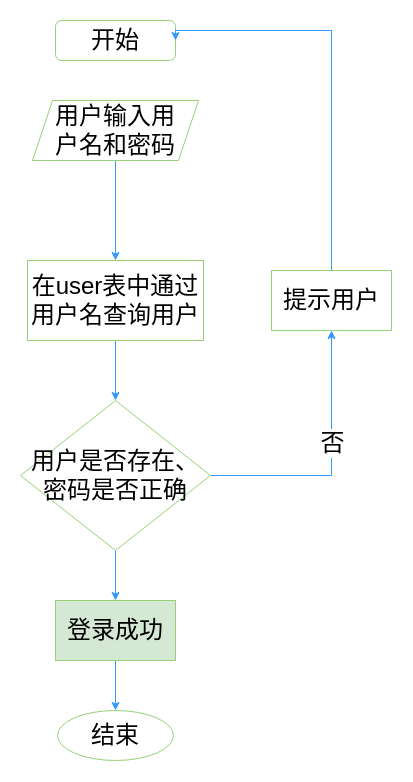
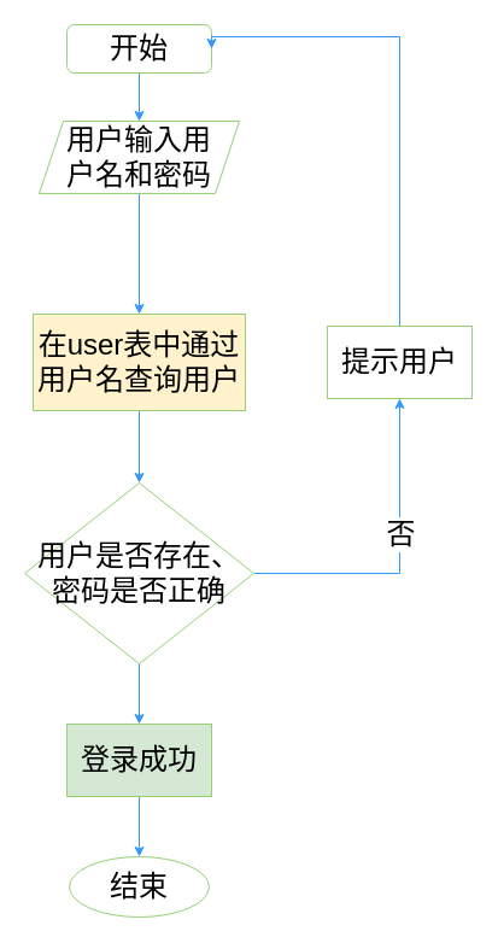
  <mxCell id="0" />
  <mxCell id="1" parent="0" />
+ <mxCell id="2" style="edgeStyle=orthogonalEdgeStyle;rounded=0;orthogonalLoop=1;jettySize=auto;html=1;fontSize=24;strokeColor=#3399FF;" edge="1" parent="1" source="3" target="5"><mxGeometry relative="1" as="geometry"><mxPoint x="115" y="110" as="targetPoint" /></mxGeometry></mxCell>
  <mxCell id="3" value="&lt;font style=&quot;font-size: 24px;&quot;&gt;开始&lt;/font&gt;" style="rounded=1;whiteSpace=wrap;html=1;strokeColor=#97D077;" vertex="1" parent="1"><mxGeometry x="55" y="20" width="120" height="40" as="geometry" /></mxCell>
  <mxCell id="4" style="edgeStyle=orthogonalEdgeStyle;rounded=0;orthogonalLoop=1;jettySize=auto;html=1;fontSize=24;strokeColor=#3399FF;" edge="1" parent="1" source="5" target="7"><mxGeometry relative="1" as="geometry"><mxPoint x="115" y="200" as="targetPoint" /></mxGeometry></mxCell>
  <mxCell id="5" value="用户输入用&lt;br&gt;户名和密码" style="shape=parallelogram;perimeter=parallelogramPerimeter;whiteSpace=wrap;html=1;fixedSize=1;fontSize=24;strokeColor=#97D077;" vertex="1" parent="1"><mxGeometry x="32" y="100" width="166" height="60" as="geometry" /></mxCell>
  <mxCell id="6" style="edgeStyle=orthogonalEdgeStyle;rounded=0;orthogonalLoop=1;jettySize=auto;html=1;fontSize=24;strokeColor=#3399FF;" edge="1" parent="1" source="7" target="11"><mxGeometry relative="1" as="geometry"><mxPoint x="115" y="400" as="targetPoint" /></mxGeometry></mxCell>
- <mxCell id="7" value="在user表中通过用户名查询用户" style="rounded=0;whiteSpace=wrap;html=1;fontSize=24;strokeColor=#97D077;" vertex="1" parent="1"><mxGeometry x="27" y="260" width="176" height="80" as="geometry" /></mxCell>
+ <mxCell id="7" value="在user表中通过用户名查询用户" style="rounded=0;whiteSpace=wrap;html=1;fontSize=24;strokeColor=#97D077;fillColor=#fff2cc;" vertex="1" parent="1"><mxGeometry x="27" y="260" width="176" height="80" as="geometry" /></mxCell>
  <mxCell id="8" style="edgeStyle=orthogonalEdgeStyle;rounded=0;orthogonalLoop=1;jettySize=auto;html=1;fontSize=24;strokeColor=#3399FF;" edge="1" parent="1" source="11" target="13"><mxGeometry relative="1" as="geometry" /></mxCell>
  <mxCell id="9" value="否" style="edgeLabel;html=1;align=center;verticalAlign=middle;resizable=0;points=[];fontSize=24;" vertex="1" connectable="0" parent="8"><mxGeometry x="0.158" relative="1" as="geometry"><mxPoint as="offset" /></mxGeometry></mxCell>
  <mxCell id="10" style="edgeStyle=orthogonalEdgeStyle;rounded=0;orthogonalLoop=1;jettySize=auto;html=1;fontSize=24;strokeColor=#3399FF;" edge="1" parent="1" source="11" target="15"><mxGeometry relative="1" as="geometry"><mxPoint x="115" y="630" as="targetPoint" /></mxGeometry></mxCell>
  <mxCell id="11" value="用户是否存在、密码是否正确" style="rhombus;whiteSpace=wrap;html=1;fontSize=24;strokeColor=#97D077;" vertex="1" parent="1"><mxGeometry x="20" y="400" width="190" height="150" as="geometry" /></mxCell>
  <mxCell id="12" style="edgeStyle=orthogonalEdgeStyle;rounded=0;orthogonalLoop=1;jettySize=auto;html=1;entryX=1;entryY=0.5;entryDx=0;entryDy=0;fontSize=24;strokeColor=#3399FF;" edge="1" parent="1" source="13" target="3"><mxGeometry relative="1" as="geometry"><Array as="points"><mxPoint x="331" y="30" /></Array></mxGeometry></mxCell>
  <mxCell id="13" value="提示用户" style="rounded=0;whiteSpace=wrap;html=1;fontSize=24;strokeColor=#97D077;" vertex="1" parent="1"><mxGeometry x="271" y="270" width="120" height="60" as="geometry" /></mxCell>
  <mxCell id="14" style="edgeStyle=orthogonalEdgeStyle;rounded=0;orthogonalLoop=1;jettySize=auto;html=1;fontSize=24;strokeColor=#3399FF;" edge="1" parent="1" source="15" target="16"><mxGeometry relative="1" as="geometry"><mxPoint x="115" y="710" as="targetPoint" /></mxGeometry></mxCell>
  <mxCell id="15" value="登录成功" style="rounded=0;whiteSpace=wrap;html=1;fontSize=24;strokeColor=#97D077;fillColor=#d5e8d4;" vertex="1" parent="1"><mxGeometry x="55" y="600" width="120" height="60" as="geometry" /></mxCell>
  <mxCell id="16" value="结束" style="ellipse;whiteSpace=wrap;html=1;fontSize=24;strokeColor=#97D077;" vertex="1" parent="1"><mxGeometry x="57" y="710" width="116" height="50" as="geometry" /></mxCell>
